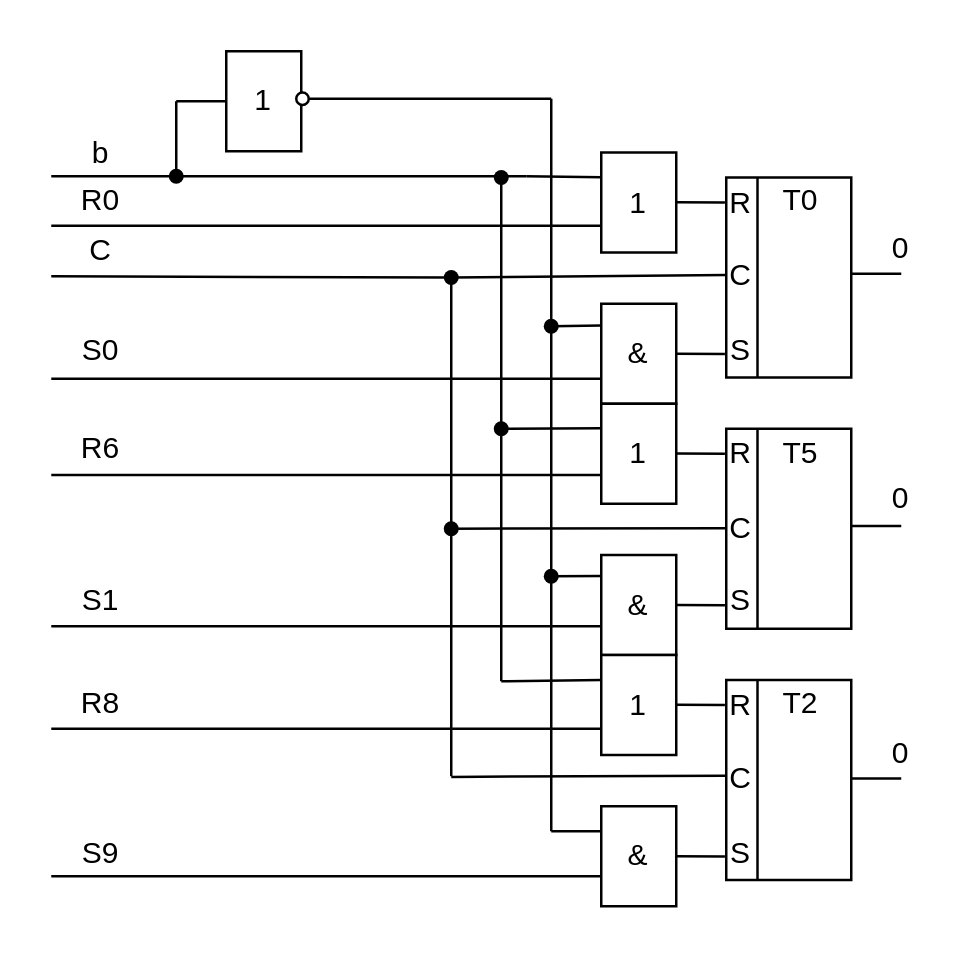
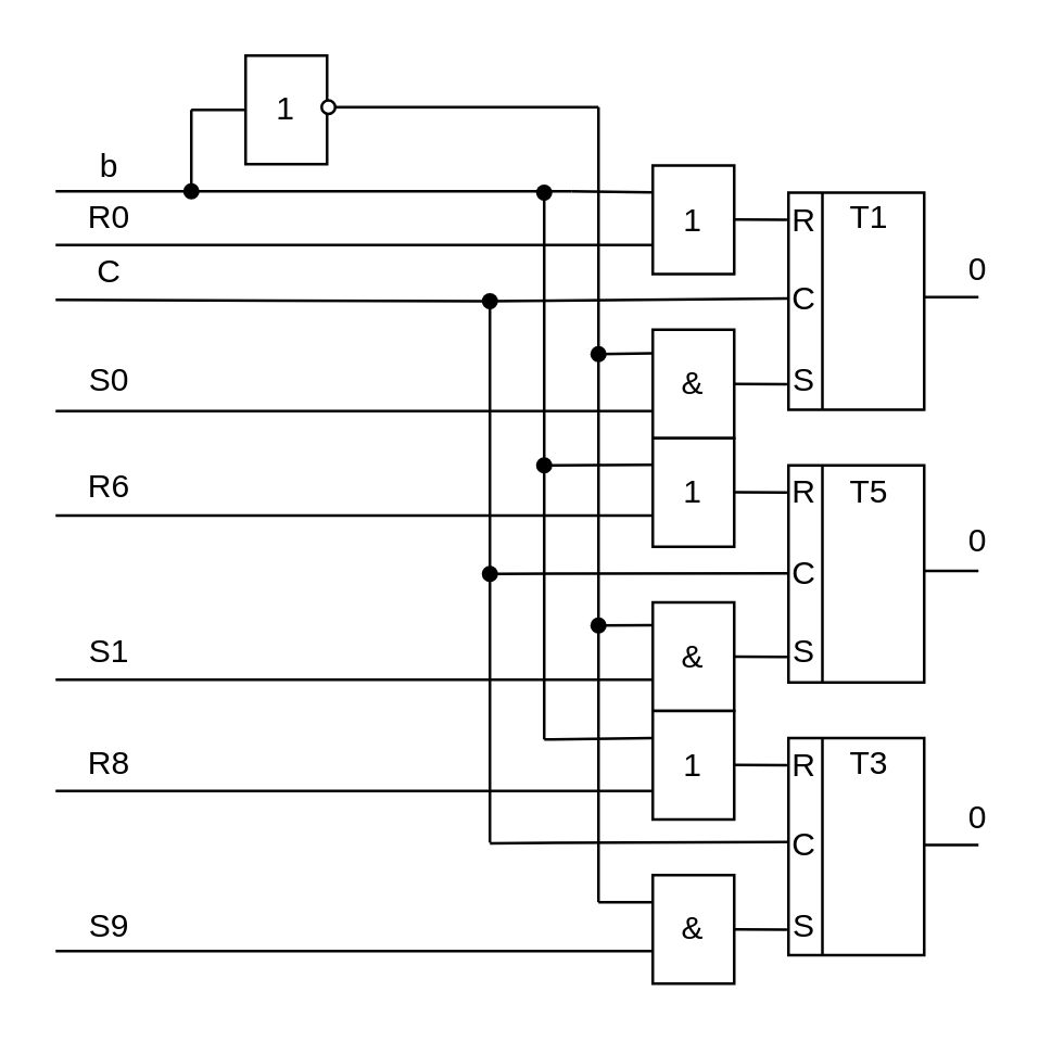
  <mxCell id="0" />
  <mxCell id="1" parent="0" />
  <mxCell id="2" value="" style="rounded=0;whiteSpace=wrap;html=1;glass=0;" parent="1" vertex="1"><mxGeometry x="290" y="70.5" width="50" height="80" as="geometry" /></mxCell>
  <mxCell id="3" value="" style="endArrow=none;html=1;entryX=0.25;entryY=0;entryDx=0;entryDy=0;exitX=0.25;exitY=1;exitDx=0;exitDy=0;" parent="1" source="2" target="2" edge="1"><mxGeometry width="50" height="50" relative="1" as="geometry"><mxPoint x="347" y="93.5" as="sourcePoint" /><mxPoint x="397" y="43.5" as="targetPoint" /></mxGeometry></mxCell>
  <mxCell id="4" value="1" style="rounded=0;whiteSpace=wrap;html=1;glass=0;" parent="1" vertex="1"><mxGeometry x="240" y="60.5" width="30" height="40" as="geometry" /></mxCell>
  <mxCell id="5" value="&amp;amp;" style="rounded=0;whiteSpace=wrap;html=1;glass=0;" parent="1" vertex="1"><mxGeometry x="240" y="121" width="30" height="40" as="geometry" /></mxCell>
  <mxCell id="6" value="S" style="text;html=1;strokeColor=none;fillColor=none;align=center;verticalAlign=middle;whiteSpace=wrap;rounded=0;" parent="1" vertex="1"><mxGeometry x="291.77" y="134.5" width="8.23" height="10" as="geometry" /></mxCell>
  <mxCell id="7" value="R" style="text;html=1;strokeColor=none;fillColor=none;align=center;verticalAlign=middle;whiteSpace=wrap;rounded=0;" parent="1" vertex="1"><mxGeometry x="291.77" y="75.5" width="8.23" height="10" as="geometry" /></mxCell>
  <mxCell id="8" value="C" style="text;html=1;strokeColor=none;fillColor=none;align=center;verticalAlign=middle;whiteSpace=wrap;rounded=0;" parent="1" vertex="1"><mxGeometry x="291.77" y="105" width="8.23" height="10" as="geometry" /></mxCell>
- <mxCell id="9" value="T0" style="text;html=1;strokeColor=none;fillColor=none;align=center;verticalAlign=middle;whiteSpace=wrap;rounded=0;" parent="1" vertex="1"><mxGeometry x="300" y="70.5" width="40" height="19.5" as="geometry" /></mxCell>
+ <mxCell id="9" value="T1" style="text;html=1;strokeColor=none;fillColor=none;align=center;verticalAlign=middle;whiteSpace=wrap;rounded=0;" parent="1" vertex="1"><mxGeometry x="300" y="70.5" width="40" height="19.5" as="geometry" /></mxCell>
  <mxCell id="10" value="" style="endArrow=none;html=1;entryX=-0.28;entryY=0.664;entryDx=0;entryDy=0;exitX=1;exitY=0.5;exitDx=0;exitDy=0;entryPerimeter=0;" parent="1" source="5" target="6" edge="1"><mxGeometry width="50" height="50" relative="1" as="geometry"><mxPoint x="300" y="140" as="sourcePoint" /><mxPoint x="350" y="90" as="targetPoint" /></mxGeometry></mxCell>
  <mxCell id="11" value="" style="endArrow=none;html=1;entryX=-0.28;entryY=0.664;entryDx=0;entryDy=0;exitX=1;exitY=0.5;exitDx=0;exitDy=0;entryPerimeter=0;" parent="1" edge="1"><mxGeometry width="50" height="50" relative="1" as="geometry"><mxPoint x="270" y="80.38" as="sourcePoint" /><mxPoint x="289.466" y="80.52" as="targetPoint" /></mxGeometry></mxCell>
  <mxCell id="12" value="" style="rounded=0;whiteSpace=wrap;html=1;glass=0;" parent="1" vertex="1"><mxGeometry x="290" y="171" width="50" height="80" as="geometry" /></mxCell>
  <mxCell id="13" value="" style="endArrow=none;html=1;entryX=0.25;entryY=0;entryDx=0;entryDy=0;exitX=0.25;exitY=1;exitDx=0;exitDy=0;" parent="1" source="12" target="12" edge="1"><mxGeometry width="50" height="50" relative="1" as="geometry"><mxPoint x="347" y="194" as="sourcePoint" /><mxPoint x="397" y="144" as="targetPoint" /></mxGeometry></mxCell>
  <mxCell id="14" value="1" style="rounded=0;whiteSpace=wrap;html=1;glass=0;" parent="1" vertex="1"><mxGeometry x="240" y="161" width="30" height="40" as="geometry" /></mxCell>
  <mxCell id="15" value="&amp;amp;" style="rounded=0;whiteSpace=wrap;html=1;glass=0;" parent="1" vertex="1"><mxGeometry x="240" y="221.5" width="30" height="40" as="geometry" /></mxCell>
  <mxCell id="16" value="S" style="text;html=1;strokeColor=none;fillColor=none;align=center;verticalAlign=middle;whiteSpace=wrap;rounded=0;" parent="1" vertex="1"><mxGeometry x="291.77" y="235" width="8.23" height="10" as="geometry" /></mxCell>
  <mxCell id="17" value="R" style="text;html=1;strokeColor=none;fillColor=none;align=center;verticalAlign=middle;whiteSpace=wrap;rounded=0;" parent="1" vertex="1"><mxGeometry x="291.77" y="176" width="8.23" height="10" as="geometry" /></mxCell>
  <mxCell id="18" value="C" style="text;html=1;strokeColor=none;fillColor=none;align=center;verticalAlign=middle;whiteSpace=wrap;rounded=0;" parent="1" vertex="1"><mxGeometry x="291.77" y="205.5" width="8.23" height="10" as="geometry" /></mxCell>
  <mxCell id="19" value="T5" style="text;html=1;strokeColor=none;fillColor=none;align=center;verticalAlign=middle;whiteSpace=wrap;rounded=0;" parent="1" vertex="1"><mxGeometry x="300" y="171" width="40" height="19.5" as="geometry" /></mxCell>
  <mxCell id="20" value="" style="endArrow=none;html=1;entryX=-0.28;entryY=0.664;entryDx=0;entryDy=0;exitX=1;exitY=0.5;exitDx=0;exitDy=0;entryPerimeter=0;" parent="1" source="15" target="16" edge="1"><mxGeometry width="50" height="50" relative="1" as="geometry"><mxPoint x="300" y="240.5" as="sourcePoint" /><mxPoint x="350" y="190.5" as="targetPoint" /></mxGeometry></mxCell>
  <mxCell id="21" value="" style="endArrow=none;html=1;entryX=-0.28;entryY=0.664;entryDx=0;entryDy=0;exitX=1;exitY=0.5;exitDx=0;exitDy=0;entryPerimeter=0;" parent="1" edge="1"><mxGeometry width="50" height="50" relative="1" as="geometry"><mxPoint x="270" y="180.88" as="sourcePoint" /><mxPoint x="289.466" y="181.02" as="targetPoint" /></mxGeometry></mxCell>
  <mxCell id="22" value="" style="rounded=0;whiteSpace=wrap;html=1;glass=0;" parent="1" vertex="1"><mxGeometry x="290" y="271.5" width="50" height="80" as="geometry" /></mxCell>
  <mxCell id="23" value="" style="endArrow=none;html=1;entryX=0.25;entryY=0;entryDx=0;entryDy=0;exitX=0.25;exitY=1;exitDx=0;exitDy=0;" parent="1" source="22" target="22" edge="1"><mxGeometry width="50" height="50" relative="1" as="geometry"><mxPoint x="347" y="294.5" as="sourcePoint" /><mxPoint x="397" y="244.5" as="targetPoint" /></mxGeometry></mxCell>
  <mxCell id="24" value="1" style="rounded=0;whiteSpace=wrap;html=1;glass=0;" parent="1" vertex="1"><mxGeometry x="240" y="261.5" width="30" height="40" as="geometry" /></mxCell>
  <mxCell id="25" value="&amp;amp;" style="rounded=0;whiteSpace=wrap;html=1;glass=0;" parent="1" vertex="1"><mxGeometry x="240" y="322" width="30" height="40" as="geometry" /></mxCell>
  <mxCell id="26" value="S" style="text;html=1;strokeColor=none;fillColor=none;align=center;verticalAlign=middle;whiteSpace=wrap;rounded=0;" parent="1" vertex="1"><mxGeometry x="291.77" y="335.5" width="8.23" height="10" as="geometry" /></mxCell>
  <mxCell id="27" value="R" style="text;html=1;strokeColor=none;fillColor=none;align=center;verticalAlign=middle;whiteSpace=wrap;rounded=0;" parent="1" vertex="1"><mxGeometry x="291.77" y="276.5" width="8.23" height="10" as="geometry" /></mxCell>
  <mxCell id="28" value="C" style="text;html=1;strokeColor=none;fillColor=none;align=center;verticalAlign=middle;whiteSpace=wrap;rounded=0;" parent="1" vertex="1"><mxGeometry x="291.77" y="306" width="8.23" height="10" as="geometry" /></mxCell>
- <mxCell id="29" value="T2" style="text;html=1;strokeColor=none;fillColor=none;align=center;verticalAlign=middle;whiteSpace=wrap;rounded=0;" parent="1" vertex="1"><mxGeometry x="300" y="271.5" width="40" height="19.5" as="geometry" /></mxCell>
+ <mxCell id="29" value="T3" style="text;html=1;strokeColor=none;fillColor=none;align=center;verticalAlign=middle;whiteSpace=wrap;rounded=0;" parent="1" vertex="1"><mxGeometry x="300" y="271.5" width="40" height="19.5" as="geometry" /></mxCell>
  <mxCell id="30" value="" style="endArrow=none;html=1;entryX=-0.28;entryY=0.664;entryDx=0;entryDy=0;exitX=1;exitY=0.5;exitDx=0;exitDy=0;entryPerimeter=0;" parent="1" source="25" target="26" edge="1"><mxGeometry width="50" height="50" relative="1" as="geometry"><mxPoint x="300" y="341" as="sourcePoint" /><mxPoint x="350" y="291" as="targetPoint" /></mxGeometry></mxCell>
  <mxCell id="31" value="" style="endArrow=none;html=1;entryX=-0.28;entryY=0.664;entryDx=0;entryDy=0;exitX=1;exitY=0.5;exitDx=0;exitDy=0;entryPerimeter=0;" parent="1" edge="1"><mxGeometry width="50" height="50" relative="1" as="geometry"><mxPoint x="270" y="281.38" as="sourcePoint" /><mxPoint x="289.466" y="281.52" as="targetPoint" /></mxGeometry></mxCell>
  <mxCell id="32" value="1" style="rounded=0;whiteSpace=wrap;html=1;glass=0;" parent="1" vertex="1"><mxGeometry x="90" y="20" width="30" height="40" as="geometry" /></mxCell>
  <mxCell id="33" value="" style="ellipse;whiteSpace=wrap;html=1;aspect=fixed;rounded=0;glass=0;" parent="1" vertex="1"><mxGeometry x="118" y="36.5" width="5" height="5" as="geometry" /></mxCell>
  <mxCell id="34" value="" style="endArrow=none;html=1;entryX=0;entryY=0.25;entryDx=0;entryDy=0;" parent="1" target="25" edge="1"><mxGeometry width="50" height="50" relative="1" as="geometry"><mxPoint x="220" y="332" as="sourcePoint" /><mxPoint x="232" y="327" as="targetPoint" /></mxGeometry></mxCell>
  <mxCell id="35" value="" style="endArrow=none;html=1;entryX=0;entryY=0.25;entryDx=0;entryDy=0;" parent="1" edge="1"><mxGeometry width="50" height="50" relative="1" as="geometry"><mxPoint x="220" y="230" as="sourcePoint" /><mxPoint x="240" y="229.86" as="targetPoint" /></mxGeometry></mxCell>
  <mxCell id="36" value="" style="endArrow=none;html=1;entryX=0;entryY=0.25;entryDx=0;entryDy=0;" parent="1" edge="1"><mxGeometry width="50" height="50" relative="1" as="geometry"><mxPoint x="220" y="130" as="sourcePoint" /><mxPoint x="240" y="129.72" as="targetPoint" /></mxGeometry></mxCell>
  <mxCell id="37" value="" style="endArrow=none;html=1;startArrow=none;" parent="1" source="38" edge="1"><mxGeometry width="50" height="50" relative="1" as="geometry"><mxPoint x="20" y="70" as="sourcePoint" /><mxPoint x="210" y="70" as="targetPoint" /></mxGeometry></mxCell>
  <mxCell id="38" value="" style="shape=waypoint;sketch=0;size=6;pointerEvents=1;points=[];fillColor=none;resizable=0;rotatable=0;perimeter=centerPerimeter;snapToPoint=1;rounded=0;glass=0;strokeColor=#000000;" parent="1" vertex="1"><mxGeometry x="50" y="50" width="40" height="40" as="geometry" /></mxCell>
  <mxCell id="39" value="" style="endArrow=none;html=1;" parent="1" target="38" edge="1"><mxGeometry width="50" height="50" relative="1" as="geometry"><mxPoint x="20" y="70" as="sourcePoint" /><mxPoint x="210" y="70" as="targetPoint" /></mxGeometry></mxCell>
  <mxCell id="40" value="" style="endArrow=none;html=1;" parent="1" source="38" edge="1"><mxGeometry width="50" height="50" relative="1" as="geometry"><mxPoint x="110" y="80" as="sourcePoint" /><mxPoint x="70" y="40" as="targetPoint" /></mxGeometry></mxCell>
  <mxCell id="41" value="" style="endArrow=none;html=1;entryX=0;entryY=0.5;entryDx=0;entryDy=0;" parent="1" target="32" edge="1"><mxGeometry width="50" height="50" relative="1" as="geometry"><mxPoint x="70" y="40" as="sourcePoint" /><mxPoint x="160" y="30" as="targetPoint" /></mxGeometry></mxCell>
  <mxCell id="42" value="" style="endArrow=none;html=1;" parent="1" edge="1"><mxGeometry width="50" height="50" relative="1" as="geometry"><mxPoint x="210" y="70" as="sourcePoint" /><mxPoint x="240" y="70.37" as="targetPoint" /></mxGeometry></mxCell>
  <mxCell id="43" value="" style="endArrow=none;html=1;" parent="1" edge="1"><mxGeometry width="50" height="50" relative="1" as="geometry"><mxPoint x="200" y="171" as="sourcePoint" /><mxPoint x="240" y="170.84" as="targetPoint" /></mxGeometry></mxCell>
  <mxCell id="44" value="" style="endArrow=none;html=1;" parent="1" edge="1"><mxGeometry width="50" height="50" relative="1" as="geometry"><mxPoint x="200" y="272" as="sourcePoint" /><mxPoint x="240" y="271.5" as="targetPoint" /></mxGeometry></mxCell>
  <mxCell id="45" value="" style="endArrow=none;html=1;exitX=1;exitY=0.5;exitDx=0;exitDy=0;" parent="1" source="33" edge="1"><mxGeometry width="50" height="50" relative="1" as="geometry"><mxPoint x="190" y="80" as="sourcePoint" /><mxPoint x="220" y="39" as="targetPoint" /></mxGeometry></mxCell>
  <mxCell id="46" value="" style="endArrow=none;html=1;" parent="1" edge="1"><mxGeometry width="50" height="50" relative="1" as="geometry"><mxPoint x="220" y="130" as="sourcePoint" /><mxPoint x="220" y="39" as="targetPoint" /></mxGeometry></mxCell>
  <mxCell id="47" value="" style="endArrow=none;html=1;entryX=0;entryY=0.5;entryDx=0;entryDy=0;startArrow=none;" parent="1" source="51" edge="1"><mxGeometry width="50" height="50" relative="1" as="geometry"><mxPoint x="20" y="110" as="sourcePoint" /><mxPoint x="290" y="109.5" as="targetPoint" /></mxGeometry></mxCell>
  <mxCell id="48" value="" style="endArrow=none;html=1;entryX=0;entryY=0.5;entryDx=0;entryDy=0;" parent="1" edge="1"><mxGeometry width="50" height="50" relative="1" as="geometry"><mxPoint x="180" y="211" as="sourcePoint" /><mxPoint x="290" y="210.75" as="targetPoint" /></mxGeometry></mxCell>
  <mxCell id="49" value="" style="endArrow=none;html=1;entryX=0;entryY=0.5;entryDx=0;entryDy=0;" parent="1" edge="1"><mxGeometry width="50" height="50" relative="1" as="geometry"><mxPoint x="180" y="310.25" as="sourcePoint" /><mxPoint x="290" y="309.75" as="targetPoint" /></mxGeometry></mxCell>
  <mxCell id="50" value="" style="endArrow=none;html=1;startArrow=none;" parent="1" source="53" edge="1"><mxGeometry width="50" height="50" relative="1" as="geometry"><mxPoint x="180" y="310" as="sourcePoint" /><mxPoint x="180" y="110" as="targetPoint" /></mxGeometry></mxCell>
  <mxCell id="51" value="" style="shape=waypoint;sketch=0;size=6;pointerEvents=1;points=[];fillColor=none;resizable=0;rotatable=0;perimeter=centerPerimeter;snapToPoint=1;rounded=0;glass=0;strokeColor=#000000;" parent="1" vertex="1"><mxGeometry x="160" y="90.5" width="40" height="40" as="geometry" /></mxCell>
  <mxCell id="52" value="" style="endArrow=none;html=1;entryDx=0;entryDy=0;" parent="1" target="51" edge="1"><mxGeometry width="50" height="50" relative="1" as="geometry"><mxPoint x="20" y="110" as="sourcePoint" /><mxPoint x="290" y="109.5" as="targetPoint" /></mxGeometry></mxCell>
  <mxCell id="53" value="" style="shape=waypoint;sketch=0;size=6;pointerEvents=1;points=[];fillColor=none;resizable=0;rotatable=0;perimeter=centerPerimeter;snapToPoint=1;rounded=0;glass=0;strokeColor=#000000;" parent="1" vertex="1"><mxGeometry x="160" y="191" width="40" height="40" as="geometry" /></mxCell>
  <mxCell id="54" value="" style="endArrow=none;html=1;" parent="1" target="53" edge="1"><mxGeometry width="50" height="50" relative="1" as="geometry"><mxPoint x="180" y="310" as="sourcePoint" /><mxPoint x="180" y="110" as="targetPoint" /></mxGeometry></mxCell>
  <mxCell id="55" value="" style="endArrow=none;html=1;exitX=0;exitY=0.75;exitDx=0;exitDy=0;" parent="1" source="5" edge="1"><mxGeometry width="50" height="50" relative="1" as="geometry"><mxPoint x="165" y="257" as="sourcePoint" /><mxPoint x="20" y="151" as="targetPoint" /></mxGeometry></mxCell>
  <mxCell id="56" value="" style="endArrow=none;html=1;exitX=0;exitY=0.75;exitDx=0;exitDy=0;" parent="1" edge="1"><mxGeometry width="50" height="50" relative="1" as="geometry"><mxPoint x="240" y="189.5" as="sourcePoint" /><mxPoint x="20" y="189.5" as="targetPoint" /></mxGeometry></mxCell>
  <mxCell id="57" value="" style="endArrow=none;html=1;exitX=0;exitY=0.75;exitDx=0;exitDy=0;" parent="1" edge="1"><mxGeometry width="50" height="50" relative="1" as="geometry"><mxPoint x="240" y="89.81" as="sourcePoint" /><mxPoint x="20" y="89.81" as="targetPoint" /></mxGeometry></mxCell>
  <mxCell id="58" value="" style="endArrow=none;html=1;exitX=0;exitY=0.75;exitDx=0;exitDy=0;" parent="1" edge="1"><mxGeometry width="50" height="50" relative="1" as="geometry"><mxPoint x="240" y="250" as="sourcePoint" /><mxPoint x="20" y="250" as="targetPoint" /></mxGeometry></mxCell>
  <mxCell id="59" value="" style="endArrow=none;html=1;exitX=0;exitY=0.75;exitDx=0;exitDy=0;" parent="1" edge="1"><mxGeometry width="50" height="50" relative="1" as="geometry"><mxPoint x="240" y="291" as="sourcePoint" /><mxPoint x="20" y="291" as="targetPoint" /></mxGeometry></mxCell>
  <mxCell id="60" value="" style="endArrow=none;html=1;exitX=0;exitY=0.75;exitDx=0;exitDy=0;" parent="1" edge="1"><mxGeometry width="50" height="50" relative="1" as="geometry"><mxPoint x="240" y="350" as="sourcePoint" /><mxPoint x="20" y="350" as="targetPoint" /></mxGeometry></mxCell>
  <mxCell id="61" value="b" style="text;html=1;strokeColor=none;fillColor=none;align=center;verticalAlign=middle;whiteSpace=wrap;rounded=0;" parent="1" vertex="1"><mxGeometry x="20" y="50.5" width="40" height="20" as="geometry" /></mxCell>
  <mxCell id="62" value="R0" style="text;html=1;strokeColor=none;fillColor=none;align=center;verticalAlign=middle;whiteSpace=wrap;rounded=0;" parent="1" vertex="1"><mxGeometry x="20" y="70" width="40" height="20" as="geometry" /></mxCell>
  <mxCell id="63" value="C" style="text;html=1;strokeColor=none;fillColor=none;align=center;verticalAlign=middle;whiteSpace=wrap;rounded=0;" parent="1" vertex="1"><mxGeometry x="20" y="90" width="40" height="20" as="geometry" /></mxCell>
  <mxCell id="64" value="S0" style="text;html=1;strokeColor=none;fillColor=none;align=center;verticalAlign=middle;whiteSpace=wrap;rounded=0;" parent="1" vertex="1"><mxGeometry x="20" y="130" width="40" height="20" as="geometry" /></mxCell>
  <mxCell id="65" value="R6" style="text;html=1;strokeColor=none;fillColor=none;align=center;verticalAlign=middle;whiteSpace=wrap;rounded=0;" parent="1" vertex="1"><mxGeometry x="20" y="169" width="40" height="20" as="geometry" /></mxCell>
  <mxCell id="66" value="S1" style="text;html=1;strokeColor=none;fillColor=none;align=center;verticalAlign=middle;whiteSpace=wrap;rounded=0;" parent="1" vertex="1"><mxGeometry x="20" y="230" width="40" height="20" as="geometry" /></mxCell>
  <mxCell id="67" value="R8" style="text;html=1;strokeColor=none;fillColor=none;align=center;verticalAlign=middle;whiteSpace=wrap;rounded=0;" parent="1" vertex="1"><mxGeometry x="20" y="271" width="40" height="20" as="geometry" /></mxCell>
  <mxCell id="68" value="S9" style="text;html=1;strokeColor=none;fillColor=none;align=center;verticalAlign=middle;whiteSpace=wrap;rounded=0;" parent="1" vertex="1"><mxGeometry x="20" y="330.5" width="40" height="20" as="geometry" /></mxCell>
  <mxCell id="69" value="" style="endArrow=none;html=1;" parent="1" edge="1"><mxGeometry width="50" height="50" relative="1" as="geometry"><mxPoint x="340" y="209.87" as="sourcePoint" /><mxPoint x="360" y="209.87" as="targetPoint" /></mxGeometry></mxCell>
  <mxCell id="70" value="" style="endArrow=none;html=1;" parent="1" edge="1"><mxGeometry width="50" height="50" relative="1" as="geometry"><mxPoint x="340" y="109" as="sourcePoint" /><mxPoint x="360" y="109" as="targetPoint" /></mxGeometry></mxCell>
  <mxCell id="71" value="" style="endArrow=none;html=1;" parent="1" edge="1"><mxGeometry width="50" height="50" relative="1" as="geometry"><mxPoint x="340" y="310.93" as="sourcePoint" /><mxPoint x="360" y="310.93" as="targetPoint" /></mxGeometry></mxCell>
  <mxCell id="72" value="0" style="text;html=1;strokeColor=none;fillColor=none;align=center;verticalAlign=middle;whiteSpace=wrap;rounded=0;" vertex="1" parent="1"><mxGeometry x="350" y="89" width="20" height="20" as="geometry" /></mxCell>
  <mxCell id="73" value="0" style="text;html=1;strokeColor=none;fillColor=none;align=center;verticalAlign=middle;whiteSpace=wrap;rounded=0;" vertex="1" parent="1"><mxGeometry x="350" y="189" width="20" height="20" as="geometry" /></mxCell>
  <mxCell id="74" value="0" style="text;html=1;strokeColor=none;fillColor=none;align=center;verticalAlign=middle;whiteSpace=wrap;rounded=0;" vertex="1" parent="1"><mxGeometry x="350" y="291" width="20" height="20" as="geometry" /></mxCell>
  <mxCell id="75" value="" style="endArrow=none;html=1;startArrow=none;" edge="1" parent="1" source="77"><mxGeometry width="50" height="50" relative="1" as="geometry"><mxPoint x="220" y="330" as="sourcePoint" /><mxPoint x="220" y="130" as="targetPoint" /></mxGeometry></mxCell>
  <mxCell id="76" value="" style="shape=waypoint;sketch=0;size=6;pointerEvents=1;points=[];fillColor=none;resizable=0;rotatable=0;perimeter=centerPerimeter;snapToPoint=1;rounded=0;glass=0;strokeColor=#000000;" vertex="1" parent="1"><mxGeometry x="200" y="110" width="40" height="40" as="geometry" /></mxCell>
  <mxCell id="77" value="" style="shape=waypoint;sketch=0;size=6;pointerEvents=1;points=[];fillColor=none;resizable=0;rotatable=0;perimeter=centerPerimeter;snapToPoint=1;rounded=0;glass=0;strokeColor=#000000;" vertex="1" parent="1"><mxGeometry x="200" y="210" width="40" height="40" as="geometry" /></mxCell>
  <mxCell id="78" value="" style="endArrow=none;html=1;" edge="1" parent="1"><mxGeometry width="50" height="50" relative="1" as="geometry"><mxPoint x="220" y="332" as="sourcePoint" /><mxPoint x="220" y="232" as="targetPoint" /></mxGeometry></mxCell>
  <mxCell id="79" value="" style="endArrow=none;html=1;startArrow=none;" edge="1" parent="1" source="81"><mxGeometry width="50" height="50" relative="1" as="geometry"><mxPoint x="200" y="272" as="sourcePoint" /><mxPoint x="200" y="72" as="targetPoint" /></mxGeometry></mxCell>
  <mxCell id="80" value="" style="shape=waypoint;sketch=0;size=6;pointerEvents=1;points=[];fillColor=none;resizable=0;rotatable=0;perimeter=centerPerimeter;snapToPoint=1;rounded=0;glass=0;strokeColor=#000000;" vertex="1" parent="1"><mxGeometry x="180" y="50.5" width="40" height="40" as="geometry" /></mxCell>
  <mxCell id="81" value="" style="shape=waypoint;sketch=0;size=6;pointerEvents=1;points=[];fillColor=none;resizable=0;rotatable=0;perimeter=centerPerimeter;snapToPoint=1;rounded=0;glass=0;strokeColor=#000000;" vertex="1" parent="1"><mxGeometry x="180" y="151" width="40" height="40" as="geometry" /></mxCell>
  <mxCell id="82" value="" style="endArrow=none;html=1;" edge="1" parent="1" target="81"><mxGeometry width="50" height="50" relative="1" as="geometry"><mxPoint x="200" y="272" as="sourcePoint" /><mxPoint x="200" y="72" as="targetPoint" /></mxGeometry></mxCell>
